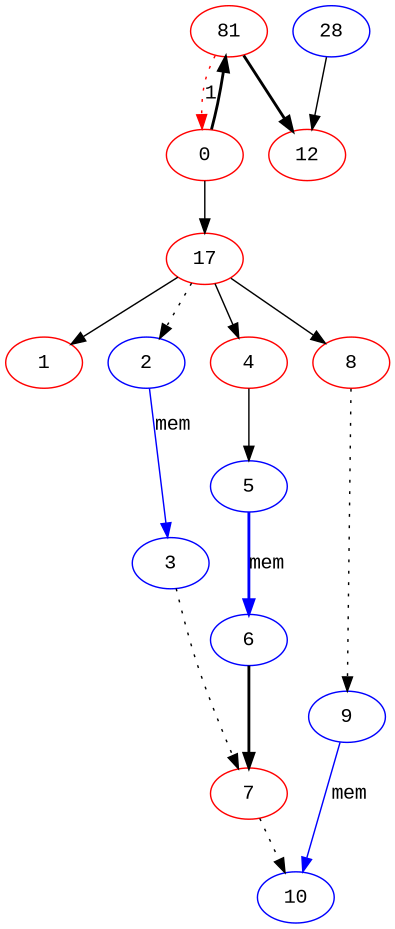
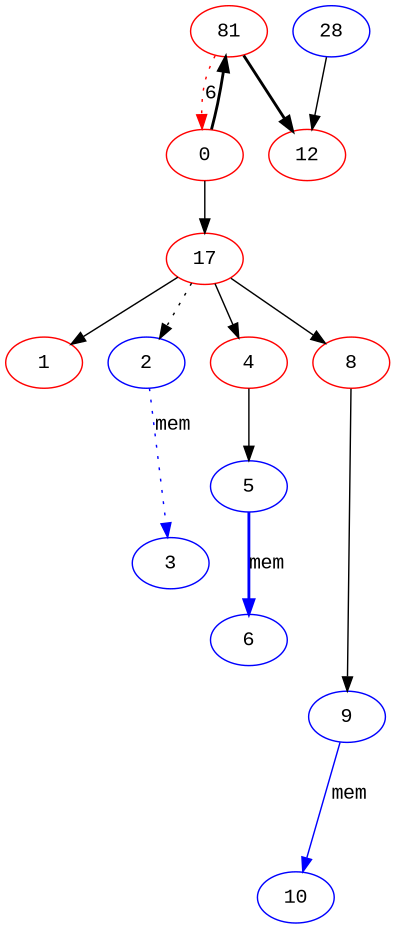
  digraph {
    fontname="Liberation Mono"
    node [color=red fontname="Liberation Mono"]
    edge [fontname="Liberation Mono" style=solid]
    n1 [label=81]
    0
    17
    12
    1
    2 [color=blue]
    4
    8
    3 [color=blue]
-   7
    10 [color=blue]
    5 [color=blue]
    6 [color=blue]
    9 [color=blue]
    28 [color=blue]
-   n1 -> 0 [color=red label=1 style=dotted]
+   n1 -> 0 [color=red label=6 style=dotted]
    n1 -> 12 [style=bold]
    0 -> n1 [style=bold]
    0 -> 17
    17 -> 1
    17 -> 2 [style=dotted]
    17 -> 4
    17 -> 8
-   2 -> 3 [color=blue label=mem]
+   2 -> 3 [color=blue label=mem style=dotted]
    4 -> 5
-   8 -> 9 [style=dotted]
-   3 -> 7 [style=dotted]
-   7 -> 10 [style=dotted]
+   8 -> 9
    5 -> 6 [color=blue label=mem style=bold]
-   6 -> 7 [style=bold]
    9 -> 10 [color=blue label=mem]
    28 -> 12
  }
